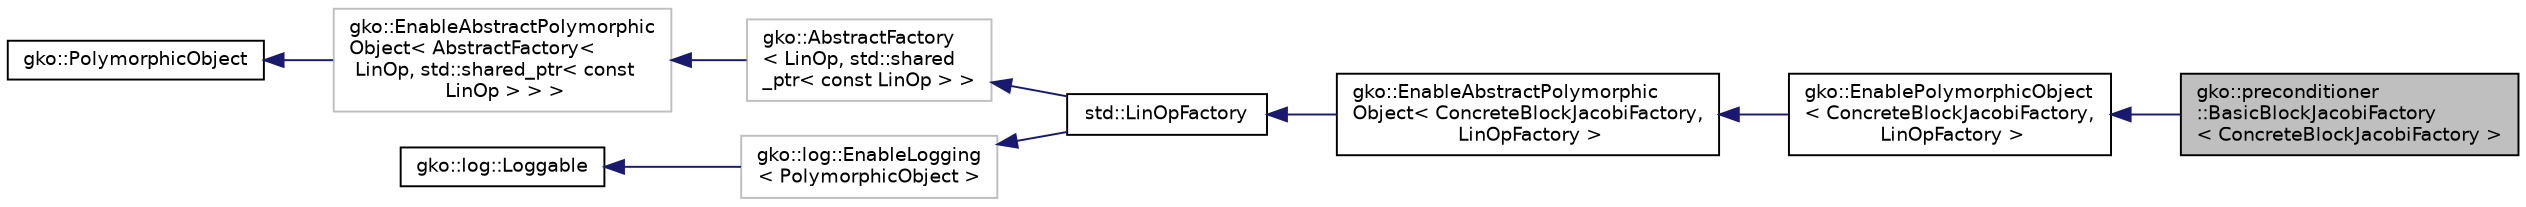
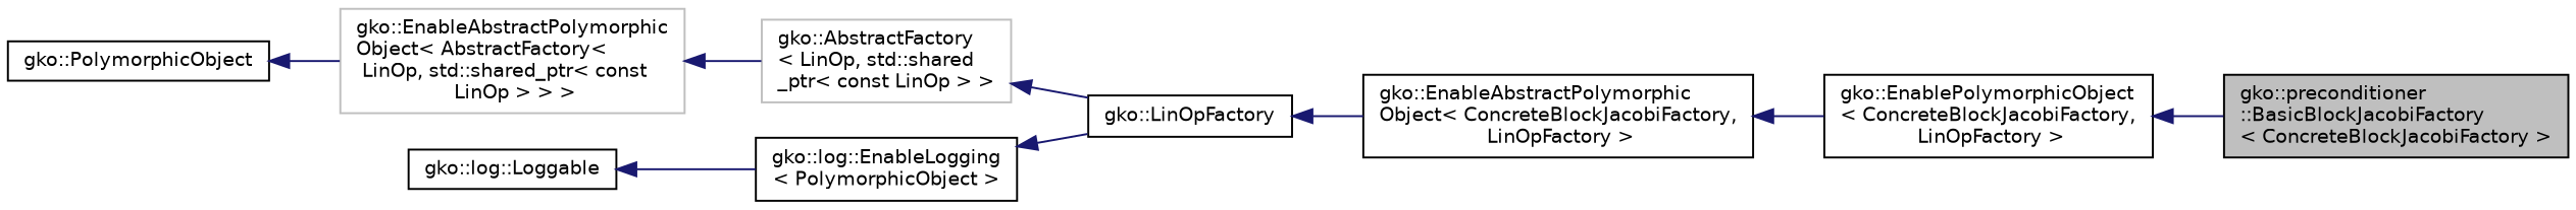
  digraph {
    rankdir=LR
    node [color=black fillcolor=white fontname=Helvetica fontsize=10 shape=record style=filled]
    edge [color=midnightblue dir=back fontname=Helvetica fontsize=10 labelfontname=Helvetica labelfontsize=10 style=solid]
    n1 [fillcolor=grey75 fontcolor=black height=0.2 label="gko::preconditioner\l::BasicBlockJacobiFactory\l\< ConcreteBlockJacobiFactory \>" width=0.4]
    n2 [height=0.2 label="gko::EnablePolymorphicObject\l\< ConcreteBlockJacobiFactory,\l LinOpFactory \>" width=0.4]
    n3 [height=0.2 label="gko::EnableAbstractPolymorphic\lObject\< ConcreteBlockJacobiFactory,\l LinOpFactory \>" width=0.4]
-   n4 [height=0.2 label="std::LinOpFactory" width=0.4]
+   n4 [height=0.2 label="gko::LinOpFactory" width=0.4]
    n5 [color=grey75 height=0.2 label="gko::AbstractFactory\l\< LinOp, std::shared\l_ptr\< const LinOp \> \>" width=0.4]
    n6 [color=grey75 height=0.2 label="gko::EnableAbstractPolymorphic\lObject\< AbstractFactory\<\l LinOp, std::shared_ptr\< const\l LinOp \> \> \>" width=0.4]
    n7 [height=0.2 label="gko::PolymorphicObject" width=0.4]
-   n8 [color=grey75 height=0.2 label="gko::log::EnableLogging\l\< PolymorphicObject \>" width=0.4]
+   n8 [height=0.2 label="gko::log::EnableLogging\l\< PolymorphicObject \>" width=0.4]
    n9 [height=0.2 label="gko::log::Loggable" width=0.4]
    n2 -> n1
    n3 -> n2
    n4 -> n3
    n5 -> n4
    n6 -> n5
    n7 -> n6
    n8 -> n4
    n9 -> n8
  }
